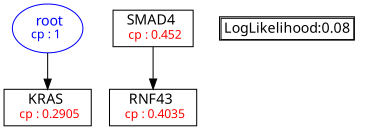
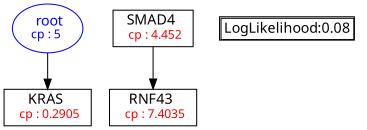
  digraph {
    fontname="Noto Sans"
    fontsize=10
    node [fontname="Noto Sans" shape=box]
    edge [fontname="Noto Sans"]
-   n1 [color=Blue label=<<font color='Blue'> root</font><br/><font color='Blue' POINT-SIZE='12'>cp : 1 </font>> shape=oval]
+   n1 [color=Blue label=<<font color='Blue'> root</font><br/><font color='Blue' POINT-SIZE='12'>cp : 5 </font>> shape=oval]
    n2 [label=<KRAS <br/> <font color='Red' POINT-SIZE='12'> cp : 0.2905 </font>>]
-   n3 [label=<SMAD4 <br/> <font color='Red' POINT-SIZE='12'> cp : 0.452 </font>>]
-   n4 [label=<RNF43 <br/> <font color='Red' POINT-SIZE='12'> cp : 0.4035 </font>>]
+   n3 [label=<SMAD4 <br/> <font color='Red' POINT-SIZE='12'> cp : 4.452 </font>>]
+   n4 [label=<RNF43 <br/> <font color='Red' POINT-SIZE='12'> cp : 7.4035 </font>>]
    n5 [label=<<TABLE BORDER="1" CELLBORDER="1" CELLSPACING="0" >     <TR><TD ALIGN="LEFT">LogLikelihood:0.08</TD></TR>     </TABLE>> shape=plaintext]
    n1 -> n2
    n3 -> n4
  }
